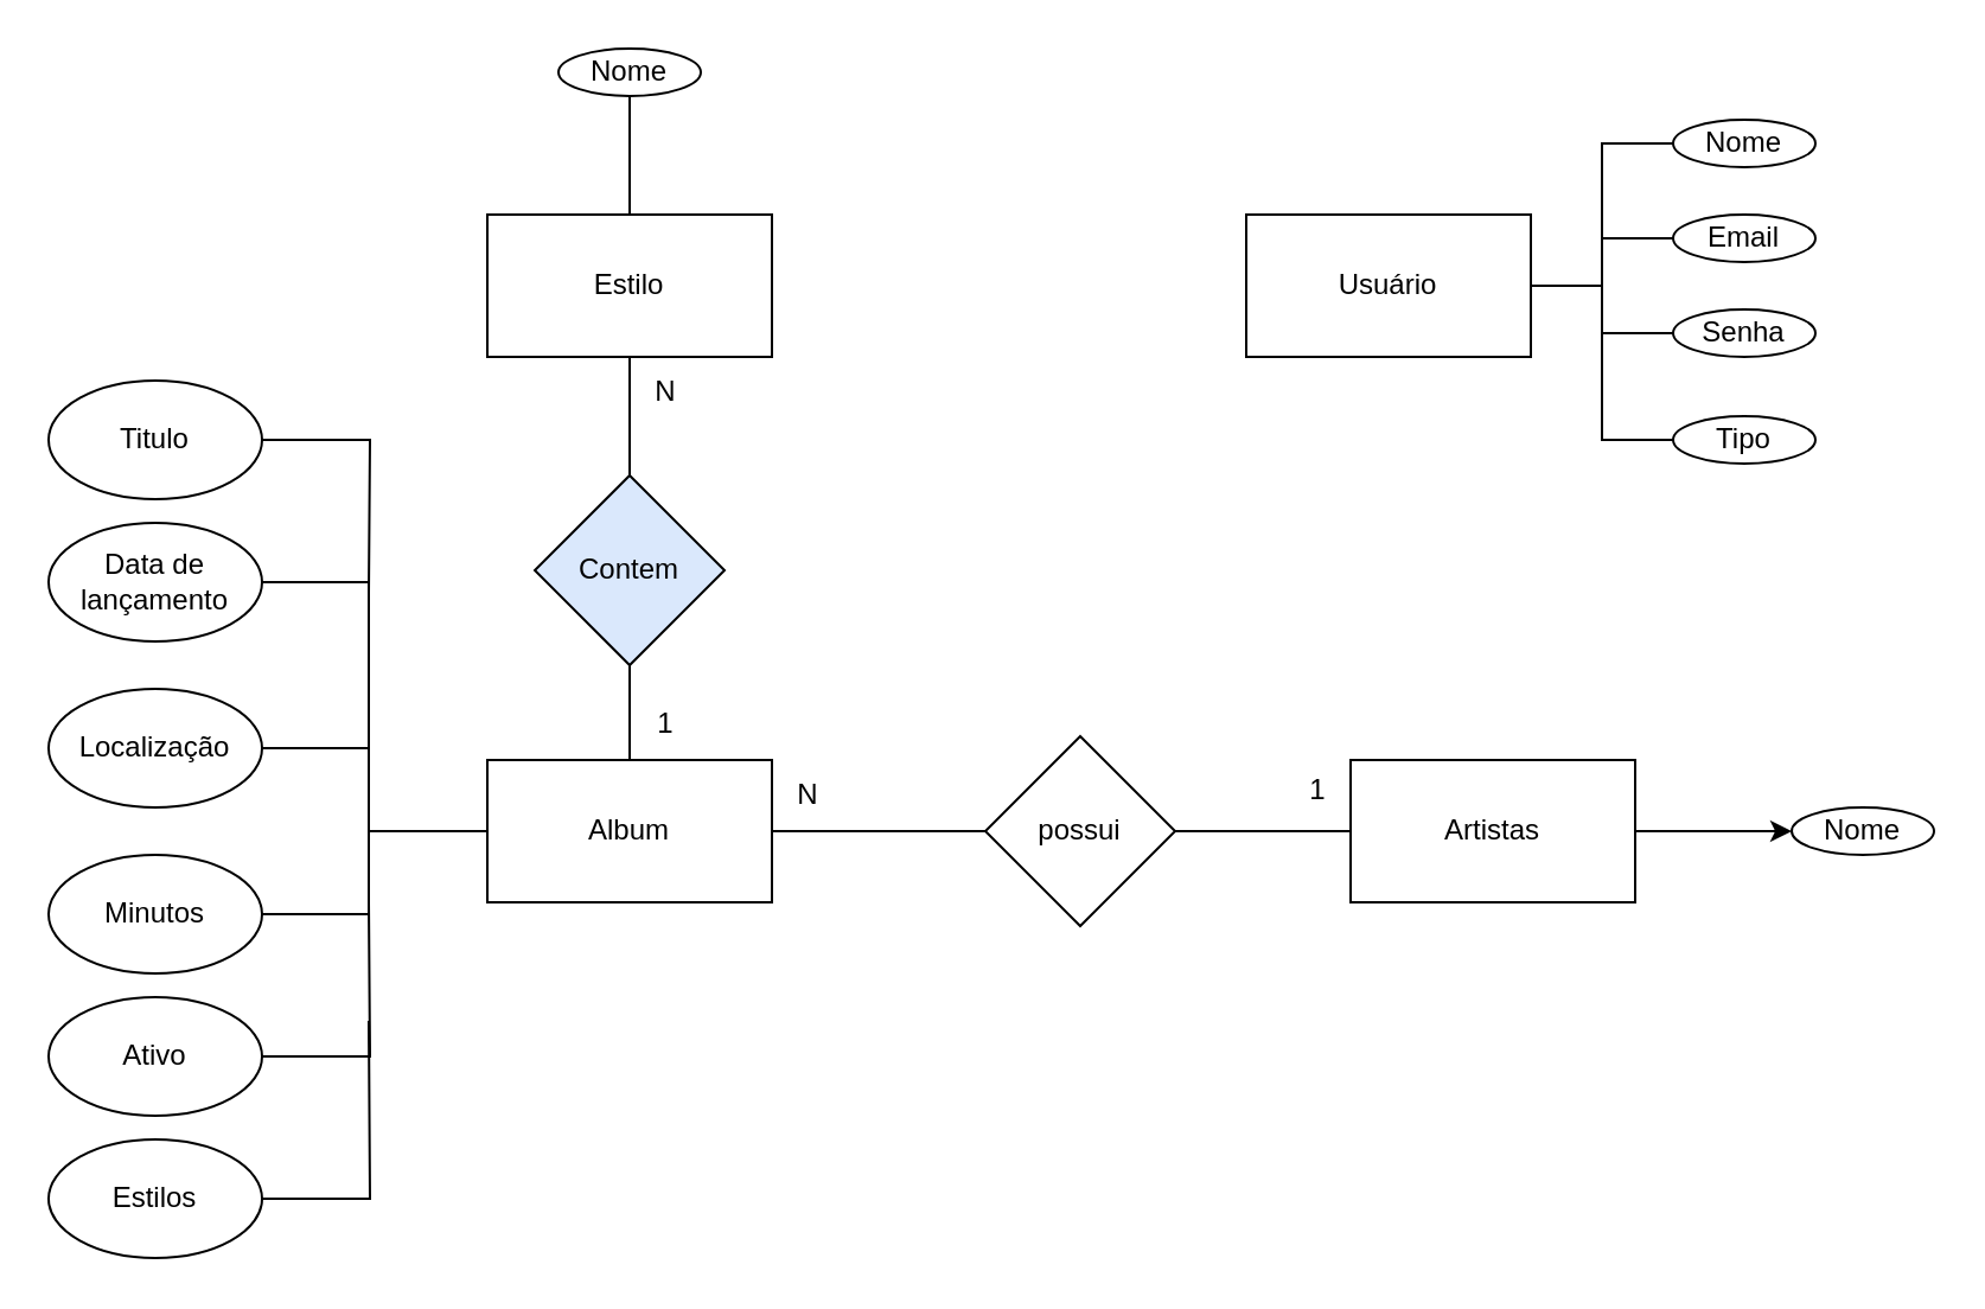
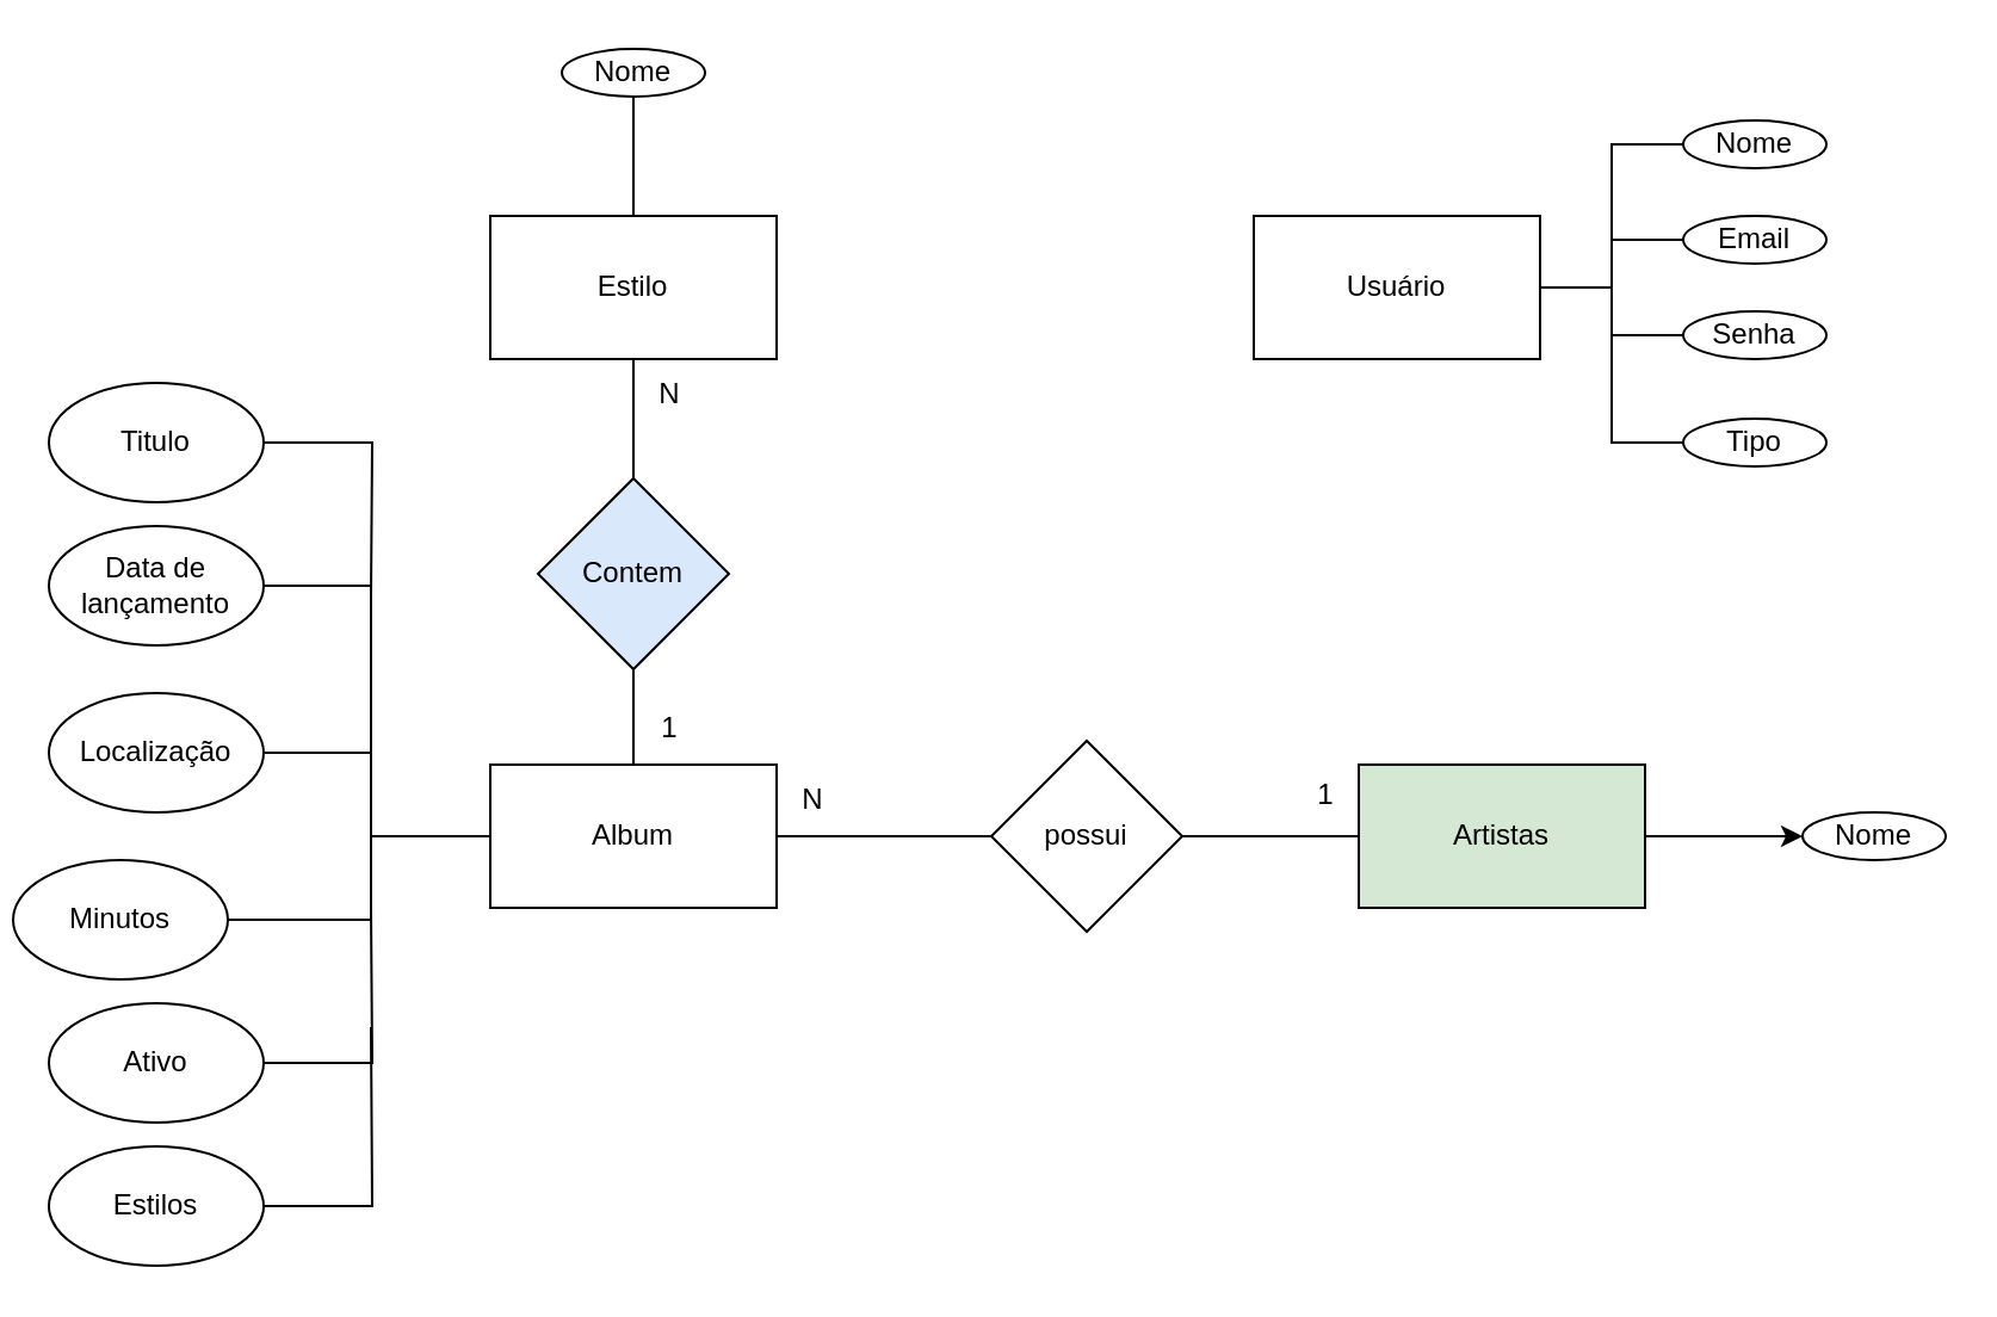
  <mxCell id="0" />
  <mxCell id="1" parent="0" />
  <mxCell id="2" style="edgeStyle=orthogonalEdgeStyle;rounded=0;orthogonalLoop=1;jettySize=auto;html=1;entryX=0.5;entryY=1;entryDx=0;entryDy=0;endArrow=none;endFill=0;" edge="1" parent="1" source="3" target="32"><mxGeometry relative="1" as="geometry" /></mxCell>
  <mxCell id="3" value="Album" style="whiteSpace=wrap;html=1;" vertex="1" parent="1"><mxGeometry x="205" y="320" width="120" height="60" as="geometry" /></mxCell>
  <mxCell id="4" style="edgeStyle=orthogonalEdgeStyle;rounded=0;orthogonalLoop=1;jettySize=auto;html=1;entryX=0.5;entryY=0;entryDx=0;entryDy=0;endArrow=none;endFill=0;" edge="1" parent="1" source="5" target="32"><mxGeometry relative="1" as="geometry" /></mxCell>
  <mxCell id="5" value="Estilo" style="whiteSpace=wrap;html=1;" vertex="1" parent="1"><mxGeometry x="205" y="90" width="120" height="60" as="geometry" /></mxCell>
  <mxCell id="6" style="edgeStyle=orthogonalEdgeStyle;rounded=0;orthogonalLoop=1;jettySize=auto;html=1;entryX=0;entryY=0.5;entryDx=0;entryDy=0;endArrow=none;endFill=0;" edge="1" parent="1" source="7" target="8"><mxGeometry relative="1" as="geometry" /></mxCell>
  <mxCell id="7" value="Usuário" style="whiteSpace=wrap;html=1;" vertex="1" parent="1"><mxGeometry x="525" y="90" width="120" height="60" as="geometry" /></mxCell>
  <mxCell id="8" value="Nome" style="ellipse;whiteSpace=wrap;html=1;" vertex="1" parent="1"><mxGeometry x="705" y="50" width="60" height="20" as="geometry" /></mxCell>
  <mxCell id="9" style="edgeStyle=orthogonalEdgeStyle;rounded=0;orthogonalLoop=1;jettySize=auto;html=1;entryX=1;entryY=0.5;entryDx=0;entryDy=0;endArrow=none;endFill=0;" edge="1" parent="1" source="10" target="7"><mxGeometry relative="1" as="geometry" /></mxCell>
  <mxCell id="10" value="Email" style="ellipse;whiteSpace=wrap;html=1;" vertex="1" parent="1"><mxGeometry x="705" y="90" width="60" height="20" as="geometry" /></mxCell>
  <mxCell id="11" style="edgeStyle=orthogonalEdgeStyle;rounded=0;orthogonalLoop=1;jettySize=auto;html=1;entryX=1;entryY=0.5;entryDx=0;entryDy=0;endArrow=none;endFill=0;" edge="1" parent="1" source="12" target="7"><mxGeometry relative="1" as="geometry" /></mxCell>
  <mxCell id="12" value="Senha" style="ellipse;whiteSpace=wrap;html=1;" vertex="1" parent="1"><mxGeometry x="705" y="130" width="60" height="20" as="geometry" /></mxCell>
  <mxCell id="13" style="edgeStyle=orthogonalEdgeStyle;rounded=0;orthogonalLoop=1;jettySize=auto;html=1;entryX=0;entryY=0.5;entryDx=0;entryDy=0;" edge="1" parent="1" source="14" target="29"><mxGeometry relative="1" as="geometry" /></mxCell>
- <mxCell id="14" value="Artistas" style="whiteSpace=wrap;html=1;" vertex="1" parent="1"><mxGeometry x="569" y="320" width="120" height="60" as="geometry" /></mxCell>
+ <mxCell id="14" value="Artistas" style="whiteSpace=wrap;html=1;fillColor=#d5e8d4;" vertex="1" parent="1"><mxGeometry x="569" y="320" width="120" height="60" as="geometry" /></mxCell>
  <mxCell id="15" style="edgeStyle=orthogonalEdgeStyle;rounded=0;orthogonalLoop=1;jettySize=auto;html=1;entryX=0.5;entryY=0;entryDx=0;entryDy=0;endArrow=none;endFill=0;" edge="1" parent="1" source="16" target="5"><mxGeometry relative="1" as="geometry" /></mxCell>
  <mxCell id="16" value="Nome" style="ellipse;whiteSpace=wrap;html=1;" vertex="1" parent="1"><mxGeometry x="235" y="20" width="60" height="20" as="geometry" /></mxCell>
  <mxCell id="17" style="edgeStyle=orthogonalEdgeStyle;rounded=0;orthogonalLoop=1;jettySize=auto;html=1;endArrow=none;endFill=0;" edge="1" parent="1" source="18"><mxGeometry relative="1" as="geometry"><mxPoint x="155" y="250" as="targetPoint" /></mxGeometry></mxCell>
  <mxCell id="18" value="Titulo" style="ellipse;whiteSpace=wrap;html=1;" vertex="1" parent="1"><mxGeometry x="20" y="160" width="90" height="50" as="geometry" /></mxCell>
  <mxCell id="19" style="edgeStyle=orthogonalEdgeStyle;rounded=0;orthogonalLoop=1;jettySize=auto;html=1;endArrow=none;endFill=0;" edge="1" parent="1" source="20"><mxGeometry relative="1" as="geometry"><mxPoint x="155" y="320" as="targetPoint" /><Array as="points"><mxPoint x="155" y="245" /><mxPoint x="155" y="310" /></Array></mxGeometry></mxCell>
  <mxCell id="20" value="Data de lançamento" style="ellipse;whiteSpace=wrap;html=1;" vertex="1" parent="1"><mxGeometry x="20" y="220" width="90" height="50" as="geometry" /></mxCell>
  <mxCell id="21" style="edgeStyle=orthogonalEdgeStyle;rounded=0;orthogonalLoop=1;jettySize=auto;html=1;entryX=0;entryY=0.5;entryDx=0;entryDy=0;endArrow=none;endFill=0;" edge="1" parent="1" source="22" target="3"><mxGeometry relative="1" as="geometry"><Array as="points"><mxPoint x="155" y="315" /><mxPoint x="155" y="350" /></Array></mxGeometry></mxCell>
  <mxCell id="22" value="Localização" style="ellipse;whiteSpace=wrap;html=1;" vertex="1" parent="1"><mxGeometry x="20" y="290" width="90" height="50" as="geometry" /></mxCell>
  <mxCell id="23" style="edgeStyle=orthogonalEdgeStyle;rounded=0;orthogonalLoop=1;jettySize=auto;html=1;entryX=0;entryY=0.5;entryDx=0;entryDy=0;endArrow=none;endFill=0;" edge="1" parent="1" source="24" target="3"><mxGeometry relative="1" as="geometry"><Array as="points"><mxPoint x="155" y="385" /><mxPoint x="155" y="350" /></Array></mxGeometry></mxCell>
- <mxCell id="24" value="Minutos" style="ellipse;whiteSpace=wrap;html=1;" vertex="1" parent="1"><mxGeometry x="20" y="360" width="90" height="50" as="geometry" /></mxCell>
+ <mxCell id="24" value="Minutos" style="ellipse;whiteSpace=wrap;html=1;" vertex="1" parent="1"><mxGeometry x="5" y="360" width="90" height="50" as="geometry" /></mxCell>
  <mxCell id="25" style="edgeStyle=orthogonalEdgeStyle;rounded=0;orthogonalLoop=1;jettySize=auto;html=1;endArrow=none;endFill=0;" edge="1" parent="1" source="26"><mxGeometry relative="1" as="geometry"><mxPoint x="155" y="380" as="targetPoint" /></mxGeometry></mxCell>
  <mxCell id="26" value="Ativo" style="ellipse;whiteSpace=wrap;html=1;" vertex="1" parent="1"><mxGeometry x="20" y="420" width="90" height="50" as="geometry" /></mxCell>
  <mxCell id="27" style="edgeStyle=orthogonalEdgeStyle;rounded=0;orthogonalLoop=1;jettySize=auto;html=1;entryX=1;entryY=0.5;entryDx=0;entryDy=0;endArrow=none;endFill=0;" edge="1" parent="1" source="28" target="7"><mxGeometry relative="1" as="geometry" /></mxCell>
  <mxCell id="28" value="Tipo" style="ellipse;whiteSpace=wrap;html=1;" vertex="1" parent="1"><mxGeometry x="705" y="175" width="60" height="20" as="geometry" /></mxCell>
  <mxCell id="29" value="Nome" style="ellipse;whiteSpace=wrap;html=1;" vertex="1" parent="1"><mxGeometry x="755" y="340" width="60" height="20" as="geometry" /></mxCell>
  <mxCell id="30" style="edgeStyle=orthogonalEdgeStyle;rounded=0;orthogonalLoop=1;jettySize=auto;html=1;endArrow=none;endFill=0;" edge="1" parent="1" source="31"><mxGeometry relative="1" as="geometry"><mxPoint x="155" y="430" as="targetPoint" /></mxGeometry></mxCell>
  <mxCell id="31" value="Estilos" style="ellipse;whiteSpace=wrap;html=1;" vertex="1" parent="1"><mxGeometry x="20" y="480" width="90" height="50" as="geometry" /></mxCell>
  <mxCell id="32" value="Contem" style="rhombus;whiteSpace=wrap;html=1;fillColor=#dae8fc;" vertex="1" parent="1"><mxGeometry x="225" y="200" width="80" height="80" as="geometry" /></mxCell>
  <mxCell id="33" value="1" style="text;html=1;align=center;verticalAlign=middle;resizable=0;points=[];autosize=1;strokeColor=none;fillColor=none;" vertex="1" parent="1"><mxGeometry x="265" y="290" width="30" height="30" as="geometry" /></mxCell>
  <mxCell id="34" value="N" style="text;html=1;align=center;verticalAlign=middle;resizable=0;points=[];autosize=1;strokeColor=none;fillColor=none;" vertex="1" parent="1"><mxGeometry x="265" y="150" width="30" height="30" as="geometry" /></mxCell>
  <mxCell id="35" style="edgeStyle=orthogonalEdgeStyle;rounded=0;orthogonalLoop=1;jettySize=auto;html=1;endArrow=none;endFill=0;" edge="1" parent="1" source="37" target="3"><mxGeometry relative="1" as="geometry" /></mxCell>
  <mxCell id="36" style="edgeStyle=orthogonalEdgeStyle;rounded=0;orthogonalLoop=1;jettySize=auto;html=1;entryX=0;entryY=0.5;entryDx=0;entryDy=0;endArrow=none;endFill=0;" edge="1" parent="1" source="37" target="14"><mxGeometry relative="1" as="geometry" /></mxCell>
  <mxCell id="37" value="possui" style="rhombus;whiteSpace=wrap;html=1;" vertex="1" parent="1"><mxGeometry x="415" y="310" width="80" height="80" as="geometry" /></mxCell>
  <mxCell id="38" value="1" style="text;html=1;align=center;verticalAlign=middle;resizable=0;points=[];autosize=1;strokeColor=none;fillColor=none;" vertex="1" parent="1"><mxGeometry x="540" y="318" width="30" height="30" as="geometry" /></mxCell>
  <mxCell id="39" value="N" style="text;html=1;align=center;verticalAlign=middle;resizable=0;points=[];autosize=1;strokeColor=none;fillColor=none;" vertex="1" parent="1"><mxGeometry x="325" y="320" width="30" height="30" as="geometry" /></mxCell>
